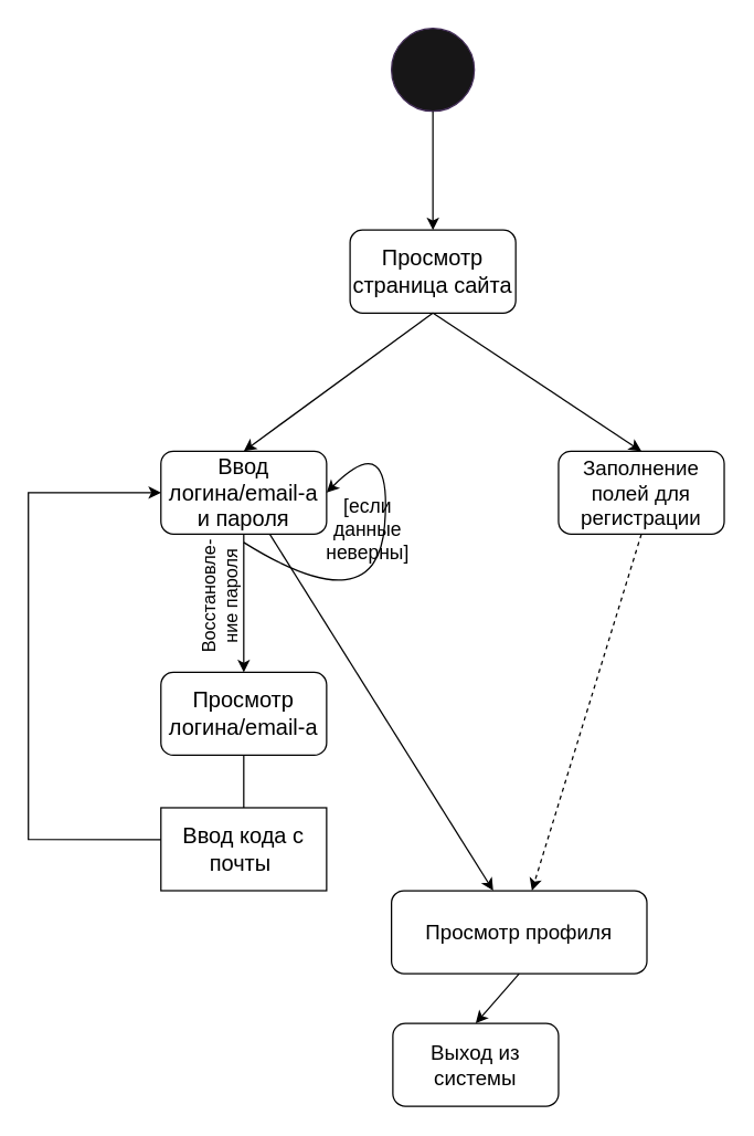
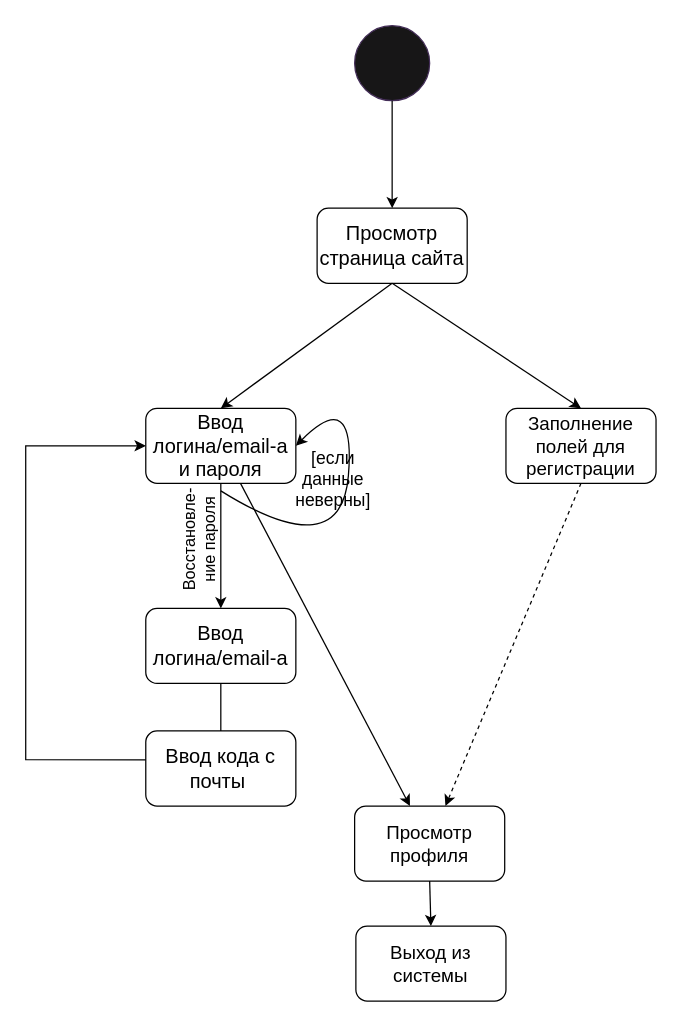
  <mxCell id="0" />
  <mxCell id="1" parent="0" />
  <mxCell id="2" value="" style="ellipse;whiteSpace=wrap;html=1;aspect=fixed;strokeColor=#432D57;fillColor=#171617;fontColor=#ffffff;" vertex="1" parent="1"><mxGeometry x="283" y="20" width="60" height="60" as="geometry" /></mxCell>
  <mxCell id="3" value="" style="endArrow=classic;html=1;rounded=0;" edge="1" parent="1" source="2" target="4"><mxGeometry width="50" height="50" relative="1" as="geometry"><mxPoint x="288" y="386" as="sourcePoint" /><mxPoint x="318" y="216" as="targetPoint" /></mxGeometry></mxCell>
  <mxCell id="4" value="&lt;font style=&quot;font-size: 16px;&quot;&gt;Просмотр страница сайта&lt;/font&gt;" style="rounded=1;whiteSpace=wrap;html=1;" vertex="1" parent="1"><mxGeometry x="253" y="166" width="120" height="60" as="geometry" /></mxCell>
  <mxCell id="5" value="&lt;font style=&quot;font-size: 15px;&quot;&gt;Заполнение полей для регистрации&lt;/font&gt;" style="rounded=1;whiteSpace=wrap;html=1;" vertex="1" parent="1"><mxGeometry x="404" y="326" width="120" height="60" as="geometry" /></mxCell>
  <mxCell id="6" value="&lt;font style=&quot;font-size: 16px;&quot;&gt;Ввод логина/email-а&lt;br&gt;и пароля&lt;br&gt;&lt;/font&gt;" style="rounded=1;whiteSpace=wrap;html=1;" vertex="1" parent="1"><mxGeometry x="116" y="326" width="120" height="60" as="geometry" /></mxCell>
  <mxCell id="7" value="" style="endArrow=classic;html=1;rounded=0;exitX=0.5;exitY=1;exitDx=0;exitDy=0;dashed=1;" edge="1" parent="1" source="5" target="19"><mxGeometry width="50" height="50" relative="1" as="geometry"><mxPoint x="284" y="466" as="sourcePoint" /><mxPoint x="464" y="476" as="targetPoint" /></mxGeometry></mxCell>
  <mxCell id="8" value="&lt;font style=&quot;font-size: 14px;&quot;&gt;[если данные неверны]&lt;/font&gt;" style="text;html=1;strokeColor=none;fillColor=none;align=center;verticalAlign=middle;whiteSpace=wrap;rounded=0;" vertex="1" parent="1"><mxGeometry x="236" y="368" width="60" height="30" as="geometry" /></mxCell>
- <mxCell id="9" value="&lt;font style=&quot;font-size: 16px;&quot;&gt;Просмотр логина/email-а&lt;br&gt;&lt;/font&gt;" style="rounded=1;whiteSpace=wrap;html=1;" vertex="1" parent="1"><mxGeometry x="116" y="486" width="120" height="60" as="geometry" /></mxCell>
+ <mxCell id="9" value="&lt;font style=&quot;font-size: 16px;&quot;&gt;Ввод логина/email-а&lt;br&gt;&lt;/font&gt;" style="rounded=1;whiteSpace=wrap;html=1;" vertex="1" parent="1"><mxGeometry x="116" y="486" width="120" height="60" as="geometry" /></mxCell>
  <mxCell id="10" value="" style="curved=1;endArrow=classic;html=1;rounded=0;entryX=1;entryY=0.5;entryDx=0;entryDy=0;" edge="1" parent="1" target="6"><mxGeometry width="50" height="50" relative="1" as="geometry"><mxPoint x="176" y="392" as="sourcePoint" /><mxPoint x="334" y="308" as="targetPoint" /><Array as="points"><mxPoint x="272" y="452" /><mxPoint x="284" y="308" /></Array></mxGeometry></mxCell>
  <mxCell id="11" value="" style="endArrow=classic;html=1;rounded=0;entryX=0.5;entryY=0;entryDx=0;entryDy=0;" edge="1" parent="1" source="6" target="9"><mxGeometry width="50" height="50" relative="1" as="geometry"><mxPoint x="284" y="358" as="sourcePoint" /><mxPoint x="334" y="308" as="targetPoint" /></mxGeometry></mxCell>
  <mxCell id="12" value="" style="endArrow=classic;html=1;rounded=0;exitX=0.004;exitY=0.384;exitDx=0;exitDy=0;entryX=0;entryY=0.5;entryDx=0;entryDy=0;exitPerimeter=0;" edge="1" parent="1" source="13" target="6"><mxGeometry width="50" height="50" relative="1" as="geometry"><mxPoint x="284" y="358" as="sourcePoint" /><mxPoint x="68" y="416" as="targetPoint" /><Array as="points"><mxPoint x="20" y="607" /><mxPoint x="20" y="356" /></Array></mxGeometry></mxCell>
- <mxCell id="13" value="&lt;font style=&quot;font-size: 16px;&quot;&gt;Ввод кода с почты&amp;nbsp;&lt;br&gt;&lt;/font&gt;" style="whiteSpace=wrap;html=1;rounded=0;" vertex="1" parent="1"><mxGeometry x="116" y="584" width="120" height="60" as="geometry" /></mxCell>
+ <mxCell id="13" value="&lt;font style=&quot;font-size: 16px;&quot;&gt;Ввод кода с почты&amp;nbsp;&lt;br&gt;&lt;/font&gt;" style="rounded=1;whiteSpace=wrap;html=1;" vertex="1" parent="1"><mxGeometry x="116" y="584" width="120" height="60" as="geometry" /></mxCell>
  <mxCell id="14" value="" style="endArrow=none;html=1;rounded=0;entryX=0.5;entryY=0;entryDx=0;entryDy=0;exitX=0.5;exitY=1;exitDx=0;exitDy=0;" edge="1" parent="1" source="9" target="13"><mxGeometry width="50" height="50" relative="1" as="geometry"><mxPoint x="188" y="398" as="sourcePoint" /><mxPoint x="188" y="498" as="targetPoint" /></mxGeometry></mxCell>
  <mxCell id="15" value="" style="endArrow=classic;html=1;rounded=0;exitX=0.5;exitY=1;exitDx=0;exitDy=0;entryX=0.5;entryY=0;entryDx=0;entryDy=0;" edge="1" parent="1" source="4" target="6"><mxGeometry width="50" height="50" relative="1" as="geometry"><mxPoint x="284" y="358" as="sourcePoint" /><mxPoint x="334" y="308" as="targetPoint" /></mxGeometry></mxCell>
  <mxCell id="16" value="" style="endArrow=classic;html=1;rounded=0;exitX=0.5;exitY=1;exitDx=0;exitDy=0;entryX=0.5;entryY=0;entryDx=0;entryDy=0;" edge="1" parent="1" source="4" target="5"><mxGeometry width="50" height="50" relative="1" as="geometry"><mxPoint x="325" y="238" as="sourcePoint" /><mxPoint x="188" y="338" as="targetPoint" /></mxGeometry></mxCell>
  <mxCell id="17" value="&lt;font style=&quot;font-size: 13px;&quot;&gt;Восстановле-&lt;br&gt;ние пароля&lt;/font&gt;" style="text;html=1;strokeColor=none;fillColor=none;align=center;verticalAlign=middle;whiteSpace=wrap;rounded=0;rotation=-90;" vertex="1" parent="1"><mxGeometry x="104" y="410" width="109" height="42" as="geometry" /></mxCell>
  <mxCell id="18" value="" style="endArrow=classic;html=1;rounded=0;" edge="1" parent="1" source="6" target="19"><mxGeometry width="50" height="50" relative="1" as="geometry"><mxPoint x="284" y="466" as="sourcePoint" /><mxPoint x="332" y="524" as="targetPoint" /></mxGeometry></mxCell>
- <mxCell id="19" value="&lt;font style=&quot;font-size: 15px;&quot;&gt;Просмотр профиля&lt;/font&gt;" style="rounded=1;whiteSpace=wrap;html=1;" vertex="1" parent="1"><mxGeometry x="283" y="644" width="185" height="60" as="geometry" /></mxCell>
+ <mxCell id="19" value="&lt;font style=&quot;font-size: 15px;&quot;&gt;Просмотр профиля&lt;/font&gt;" style="rounded=1;whiteSpace=wrap;html=1;" vertex="1" parent="1"><mxGeometry x="283" y="644" width="120" height="60" as="geometry" /></mxCell>
  <mxCell id="20" value="&lt;font style=&quot;font-size: 15px;&quot;&gt;Выход из системы&lt;/font&gt;" style="rounded=1;whiteSpace=wrap;html=1;" vertex="1" parent="1"><mxGeometry x="284" y="740" width="120" height="60" as="geometry" /></mxCell>
  <mxCell id="21" value="" style="endArrow=classic;html=1;rounded=0;exitX=0.5;exitY=1;exitDx=0;exitDy=0;entryX=0.5;entryY=0;entryDx=0;entryDy=0;" edge="1" parent="1" source="19" target="20"><mxGeometry width="50" height="50" relative="1" as="geometry"><mxPoint x="284" y="730" as="sourcePoint" /><mxPoint x="334" y="680" as="targetPoint" /></mxGeometry></mxCell>
